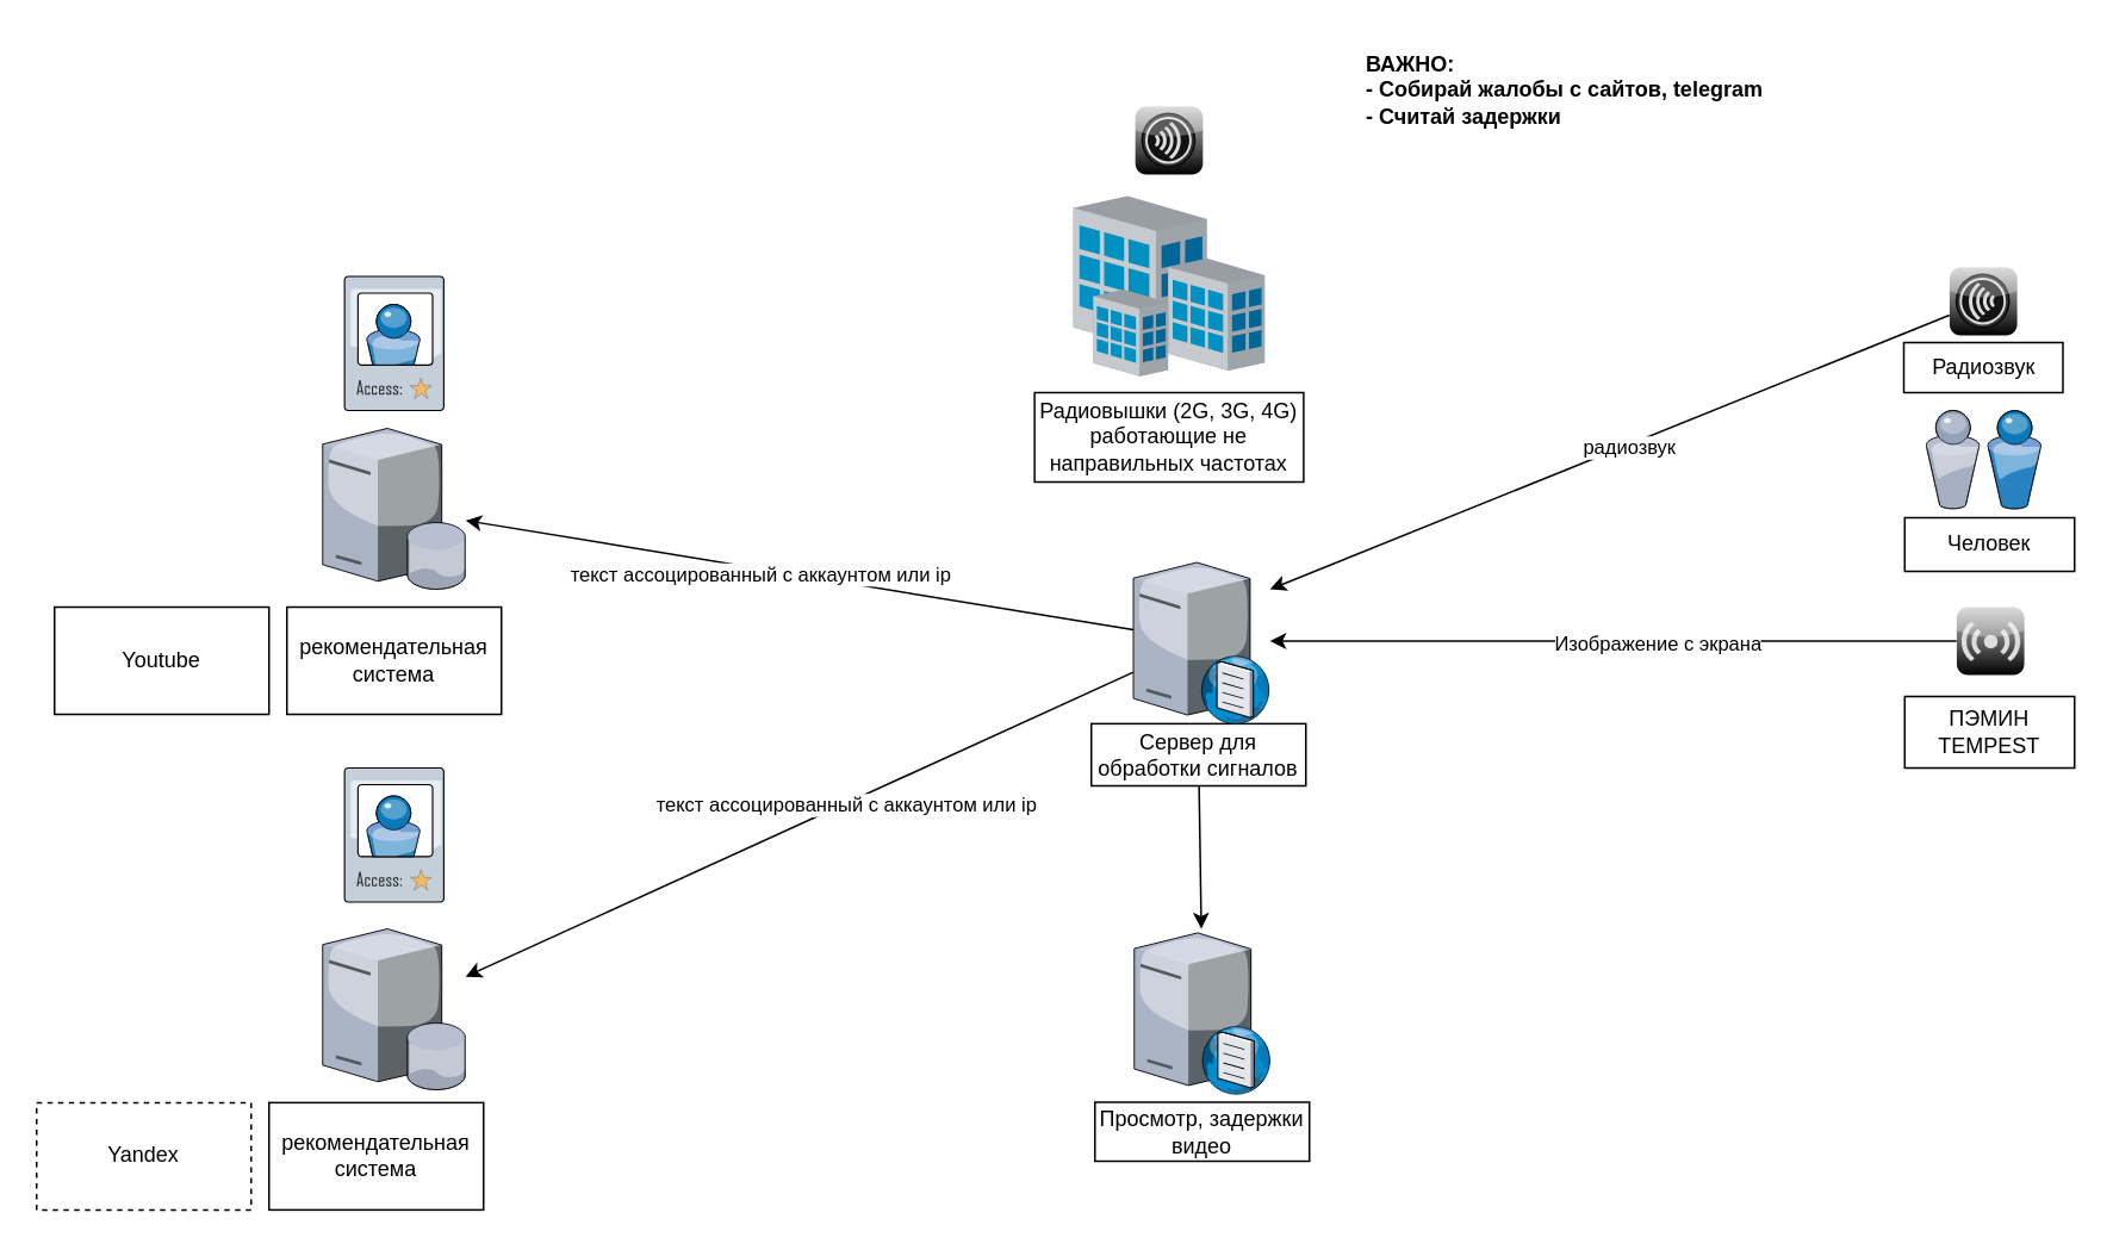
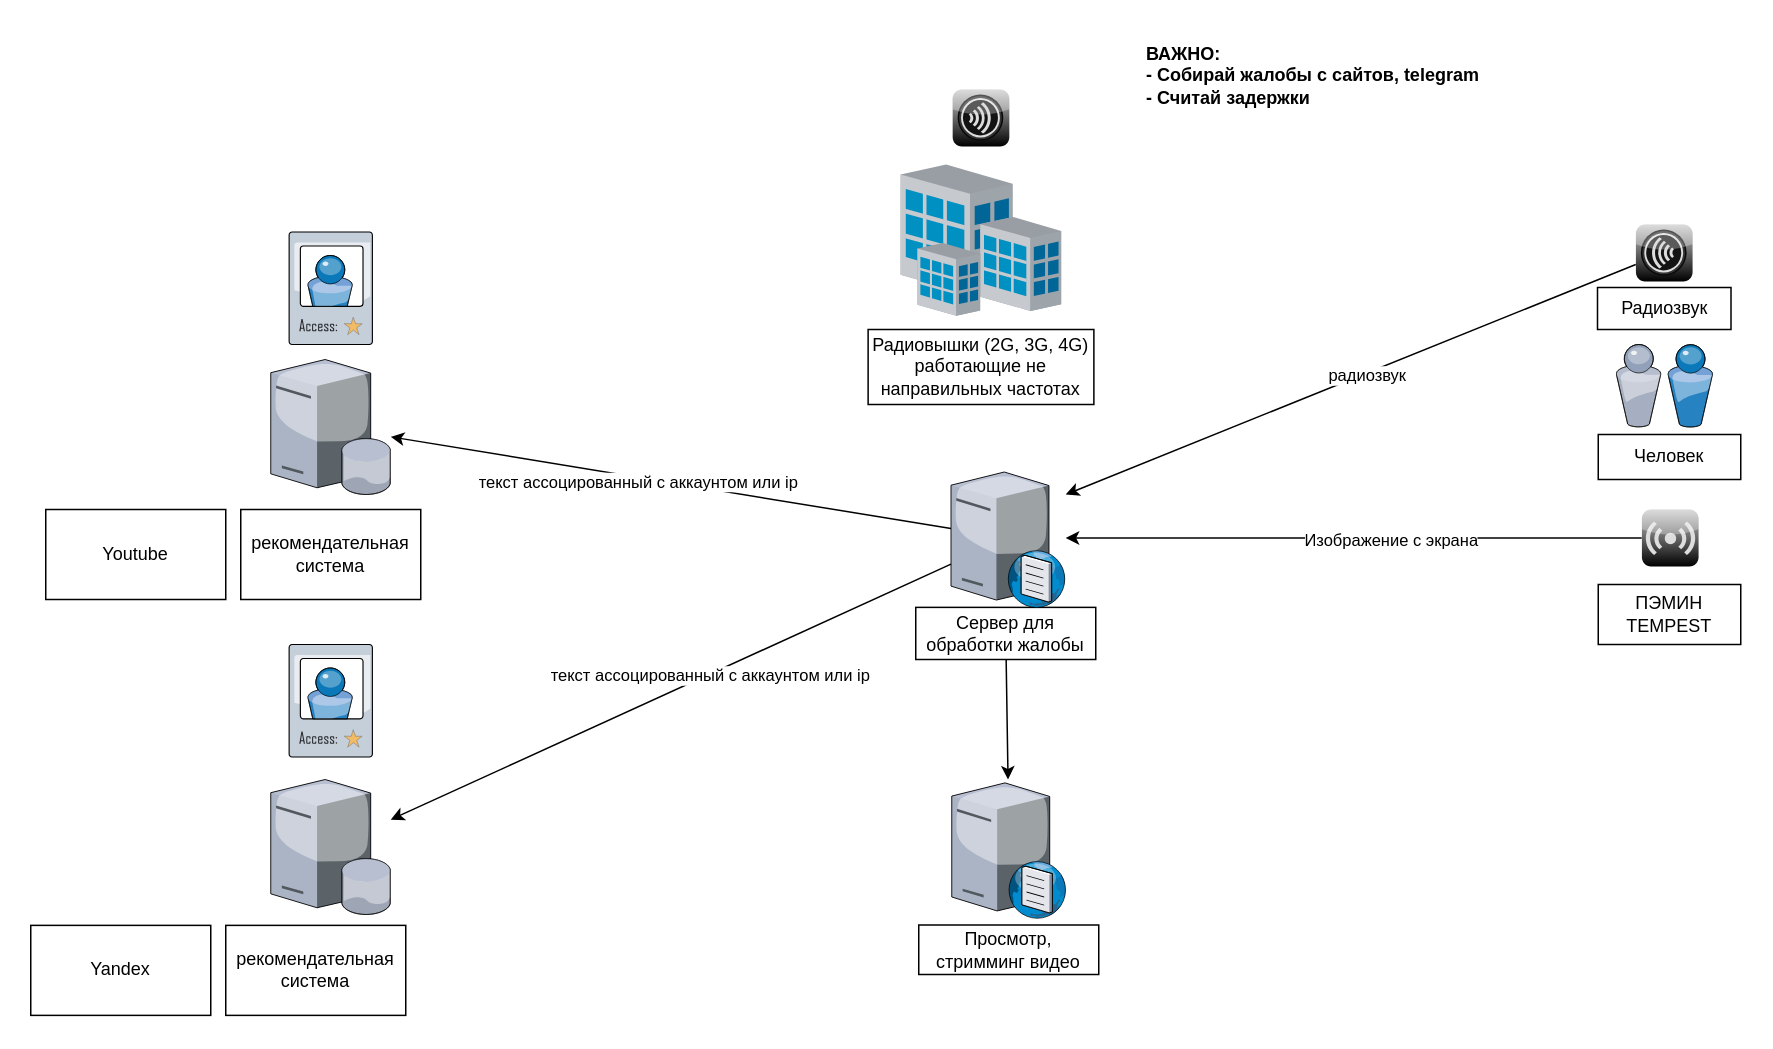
  <mxCell id="0" />
  <mxCell id="1" parent="0" />
  <mxCell id="2" value="Youtube" style="rounded=0;whiteSpace=wrap;html=1;" vertex="1" parent="1"><mxGeometry x="30" y="339" width="120" height="60" as="geometry" /></mxCell>
- <mxCell id="3" value="Yandex" style="rounded=0;whiteSpace=wrap;html=1;dashed=1;" vertex="1" parent="1"><mxGeometry x="20" y="616.25" width="120" height="60" as="geometry" /></mxCell>
+ <mxCell id="3" value="Yandex" style="rounded=0;whiteSpace=wrap;html=1;" vertex="1" parent="1"><mxGeometry x="20" y="616.25" width="120" height="60" as="geometry" /></mxCell>
  <mxCell id="4" value="" style="verticalLabelPosition=bottom;aspect=fixed;html=1;verticalAlign=top;strokeColor=none;align=center;outlineConnect=0;shape=mxgraph.citrix.access_card;" vertex="1" parent="1"><mxGeometry x="192.25" y="429" width="55.5" height="75" as="geometry" /></mxCell>
  <mxCell id="5" value="" style="verticalLabelPosition=bottom;aspect=fixed;html=1;verticalAlign=top;strokeColor=none;align=center;outlineConnect=0;shape=mxgraph.citrix.role_storefront_services;fillColor=#CCCCCC;gradientColor=#000000;gradientDirection=south;" vertex="1" parent="1"><mxGeometry x="1090" y="149" width="38" height="38" as="geometry" /></mxCell>
  <mxCell id="6" value="" style="verticalLabelPosition=bottom;aspect=fixed;html=1;verticalAlign=top;strokeColor=none;align=center;outlineConnect=0;shape=mxgraph.citrix.users;" vertex="1" parent="1"><mxGeometry x="1076.75" y="229" width="64.5" height="55" as="geometry" /></mxCell>
  <mxCell id="7" value="" style="verticalLabelPosition=bottom;aspect=fixed;html=1;verticalAlign=top;strokeColor=none;align=center;outlineConnect=0;shape=mxgraph.citrix.access_card;" vertex="1" parent="1"><mxGeometry x="192.25" y="154" width="55.5" height="75" as="geometry" /></mxCell>
  <mxCell id="8" value="" style="endArrow=classic;html=1;rounded=0;" edge="1" parent="1" source="5"><mxGeometry width="50" height="50" relative="1" as="geometry"><mxPoint x="1010" y="229" as="sourcePoint" /><mxPoint x="710" y="329" as="targetPoint" /></mxGeometry></mxCell>
  <mxCell id="9" value="радиозвук" style="edgeLabel;html=1;align=center;verticalAlign=middle;resizable=0;points=[];" vertex="1" connectable="0" parent="8"><mxGeometry x="-0.051" y="1" relative="1" as="geometry"><mxPoint as="offset" /></mxGeometry></mxCell>
  <mxCell id="10" value="Радиозвук" style="rounded=0;whiteSpace=wrap;html=1;" vertex="1" parent="1"><mxGeometry x="1064.5" y="191" width="89" height="28" as="geometry" /></mxCell>
  <mxCell id="11" value="Человек" style="rounded=0;whiteSpace=wrap;html=1;" vertex="1" parent="1"><mxGeometry x="1065" y="289" width="95" height="30" as="geometry" /></mxCell>
  <mxCell id="12" value="ПЭМИН&lt;br&gt;TEMPEST" style="rounded=0;whiteSpace=wrap;html=1;" vertex="1" parent="1"><mxGeometry x="1065" y="389" width="95" height="40" as="geometry" /></mxCell>
  <mxCell id="13" value="" style="verticalLabelPosition=bottom;sketch=0;aspect=fixed;html=1;verticalAlign=top;strokeColor=none;align=center;outlineConnect=0;shape=mxgraph.citrix.role_repeater;fillColor=#CCCCCC;gradientColor=#000000;gradientDirection=south;" vertex="1" parent="1"><mxGeometry x="1094" y="339" width="38" height="38" as="geometry" /></mxCell>
  <mxCell id="14" value="" style="endArrow=classic;html=1;rounded=0;" edge="1" parent="1" source="13" target="17"><mxGeometry width="50" height="50" relative="1" as="geometry"><mxPoint x="1000" y="499" as="sourcePoint" /><mxPoint x="810" y="429" as="targetPoint" /></mxGeometry></mxCell>
  <mxCell id="15" value="Изображение с экрана" style="edgeLabel;html=1;align=center;verticalAlign=middle;resizable=0;points=[];" vertex="1" connectable="0" parent="14"><mxGeometry x="-0.125" y="1" relative="1" as="geometry"><mxPoint as="offset" /></mxGeometry></mxCell>
- <mxCell id="16" value="Сервер для обработки сигналов" style="rounded=0;whiteSpace=wrap;html=1;" vertex="1" parent="1"><mxGeometry x="610" y="404.25" width="120" height="34.75" as="geometry" /></mxCell>
+ <mxCell id="16" value="Сервер для обработки жалобы" style="rounded=0;whiteSpace=wrap;html=1;" vertex="1" parent="1"><mxGeometry x="610" y="404.25" width="120" height="34.75" as="geometry" /></mxCell>
  <mxCell id="17" value="" style="verticalLabelPosition=bottom;sketch=0;aspect=fixed;html=1;verticalAlign=top;strokeColor=none;align=center;outlineConnect=0;shape=mxgraph.citrix.dns_server;" vertex="1" parent="1"><mxGeometry x="633.5" y="311.75" width="76.5" height="92.5" as="geometry" /></mxCell>
  <mxCell id="18" value="" style="verticalLabelPosition=bottom;sketch=0;aspect=fixed;html=1;verticalAlign=top;strokeColor=none;align=center;outlineConnect=0;shape=mxgraph.citrix.dns_server;" vertex="1" parent="1"><mxGeometry x="634" y="519" width="76.5" height="92.5" as="geometry" /></mxCell>
  <mxCell id="19" value="" style="endArrow=classic;html=1;rounded=0;" edge="1" parent="1" source="16" target="18"><mxGeometry width="50" height="50" relative="1" as="geometry"><mxPoint x="540" y="469" as="sourcePoint" /><mxPoint y="419" as="targetPoint" x="590" /></mxGeometry></mxCell>
  <mxCell id="20" value="" style="group" vertex="1" connectable="0" parent="1"><mxGeometry x="160" y="239" width="120" height="160" as="geometry" /></mxCell>
  <mxCell id="21" value="рекомендательная система" style="rounded=0;whiteSpace=wrap;html=1;" vertex="1" parent="20"><mxGeometry y="100" width="120" height="60" as="geometry" /></mxCell>
  <mxCell id="22" value="" style="verticalLabelPosition=bottom;aspect=fixed;html=1;verticalAlign=top;strokeColor=none;align=center;outlineConnect=0;shape=mxgraph.citrix.database_server;" vertex="1" parent="20"><mxGeometry x="20" width="80" height="90" as="geometry" /></mxCell>
  <mxCell id="23" value="" style="group" vertex="1" connectable="0" parent="1"><mxGeometry x="150" y="519" width="120" height="157.25" as="geometry" /></mxCell>
  <mxCell id="24" value="рекомендательная система" style="rounded=0;whiteSpace=wrap;html=1;" vertex="1" parent="23"><mxGeometry y="97.25" width="120" height="60" as="geometry" /></mxCell>
  <mxCell id="25" value="" style="verticalLabelPosition=bottom;aspect=fixed;html=1;verticalAlign=top;strokeColor=none;align=center;outlineConnect=0;shape=mxgraph.citrix.database_server;" vertex="1" parent="23"><mxGeometry x="30" width="80" height="90" as="geometry" /></mxCell>
  <mxCell id="26" value="" style="endArrow=classic;html=1;rounded=0;" edge="1" parent="1" source="17" target="22"><mxGeometry width="50" height="50" relative="1" as="geometry"><mxPoint x="390" y="299" as="sourcePoint" /><mxPoint x="440" y="249" as="targetPoint" /></mxGeometry></mxCell>
  <mxCell id="27" value="текст ассоцированный с аккаунтом или&amp;nbsp;ip" style="edgeLabel;html=1;align=center;verticalAlign=middle;resizable=0;points=[];" vertex="1" connectable="0" parent="26"><mxGeometry x="0.114" y="3" relative="1" as="geometry"><mxPoint as="offset" /></mxGeometry></mxCell>
  <mxCell id="28" value="" style="endArrow=classic;html=1;rounded=0;" edge="1" parent="1" source="17" target="25"><mxGeometry width="50" height="50" relative="1" as="geometry"><mxPoint x="480" y="529" as="sourcePoint" /><mxPoint x="530" y="479" as="targetPoint" /></mxGeometry></mxCell>
  <mxCell id="29" value="текст ассоцированный с аккаунтом или&amp;nbsp;ip" style="edgeLabel;html=1;align=center;verticalAlign=middle;resizable=0;points=[];" vertex="1" connectable="0" parent="28"><mxGeometry x="-0.138" y="1" relative="1" as="geometry"><mxPoint as="offset" /></mxGeometry></mxCell>
  <mxCell id="30" value="ВАЖНО: &lt;br&gt;&lt;div style=&quot;&quot;&gt;&lt;span style=&quot;background-color: initial;&quot;&gt;- Собирай жалобы с сайтов, telegram&lt;/span&gt;&lt;/div&gt;&lt;div style=&quot;&quot;&gt;&lt;span style=&quot;background-color: initial;&quot;&gt;- Считай задержки&lt;/span&gt;&lt;/div&gt;" style="text;html=1;strokeColor=none;fillColor=none;align=left;verticalAlign=middle;whiteSpace=wrap;rounded=0;fontStyle=1" vertex="1" parent="1"><mxGeometry x="762" y="20" width="300" height="59" as="geometry" /></mxCell>
- <mxCell id="31" value="Просмотр, задержки видео" style="rounded=0;whiteSpace=wrap;html=1;" vertex="1" parent="1"><mxGeometry x="612" y="616" width="120" height="33" as="geometry" /></mxCell>
+ <mxCell id="31" value="Просмотр, стримминг видео" style="rounded=0;whiteSpace=wrap;html=1;" vertex="1" parent="1"><mxGeometry x="612" y="616" width="120" height="33" as="geometry" /></mxCell>
  <mxCell id="32" value="" style="verticalLabelPosition=bottom;sketch=0;aspect=fixed;html=1;verticalAlign=top;strokeColor=none;align=center;outlineConnect=0;shape=mxgraph.citrix.site;" vertex="1" parent="1"><mxGeometry x="600" y="109" width="107" height="101" as="geometry" /></mxCell>
  <mxCell id="33" value="" style="verticalLabelPosition=bottom;sketch=0;aspect=fixed;html=1;verticalAlign=top;strokeColor=none;align=center;outlineConnect=0;shape=mxgraph.citrix.role_receiver;fillColor=#CCCCCC;gradientColor=#000000;gradientDirection=south;" vertex="1" parent="1"><mxGeometry x="634.5" y="59" width="38" height="38" as="geometry" /></mxCell>
  <mxCell id="34" value="Радиовышки (2G, 3G, 4G) работающие не направильных частотах" style="rounded=0;whiteSpace=wrap;html=1;" vertex="1" parent="1"><mxGeometry x="578.25" y="219" width="150.5" height="50" as="geometry" /></mxCell>
